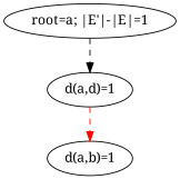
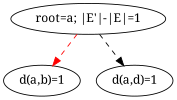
  digraph {
    fontname="Noto Serif"
    node [fontname="Noto Serif"]
    edge [fontname="Noto Serif" style=dashed]
    n1 [label="d(a,b)=1"]
    n2 [label="d(a,d)=1"]
    n3 [label="root=a; |E'|-|E|=1"]
-   n2 -> n1 [color=red]
+   n3 -> n1 [color=red]
    n3 -> n2
  }
